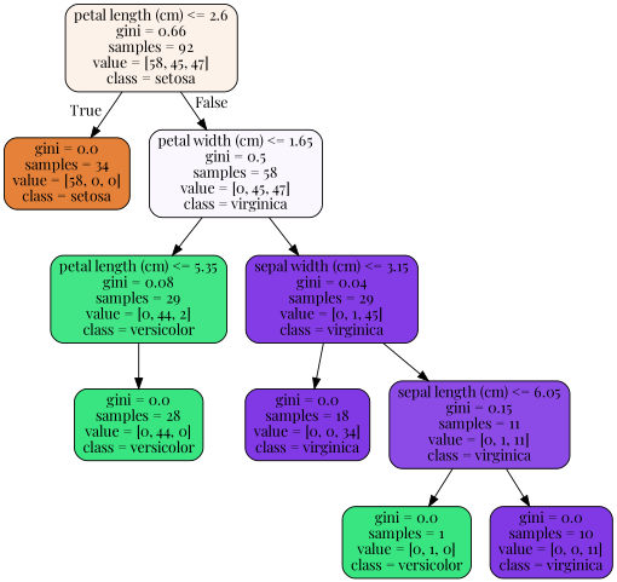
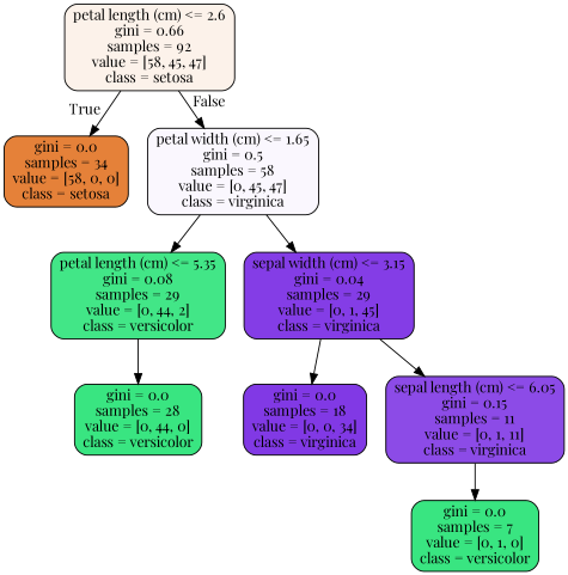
  digraph {
    fontname="Playfair Display"
    node [color=black fillcolor="#39e581" fontname="Playfair Display" shape=box style="filled, rounded"]
    edge [fontname="Playfair Display"]
    n1 [fillcolor="#fcf2ea" label="petal length (cm) <= 2.6\ngini = 0.66\nsamples = 92\nvalue = [58, 45, 47]\nclass = setosa"]
    n2 [fillcolor="#e58139" label="gini = 0.0\nsamples = 34\nvalue = [58, 0, 0]\nclass = setosa"]
    n3 [fillcolor="#faf7fe" label="petal width (cm) <= 1.65\ngini = 0.5\nsamples = 58\nvalue = [0, 45, 47]\nclass = virginica"]
    n4 [fillcolor="#42e687" label="petal length (cm) <= 5.35\ngini = 0.08\nsamples = 29\nvalue = [0, 44, 2]\nclass = versicolor"]
    n5 [fillcolor="#843de6" label="sepal width (cm) <= 3.15\ngini = 0.04\nsamples = 29\nvalue = [0, 1, 45]\nclass = virginica"]
    n6 [label="gini = 0.0\nsamples = 28\nvalue = [0, 44, 0]\nclass = versicolor"]
    n7 [fillcolor="#8139e5" label="gini = 0.0\nsamples = 18\nvalue = [0, 0, 34]\nclass = virginica"]
    n8 [fillcolor="#8c4be7" label="sepal length (cm) <= 6.05\ngini = 0.15\nsamples = 11\nvalue = [0, 1, 11]\nclass = virginica"]
-   n9 [label="gini = 0.0\nsamples = 1\nvalue = [0, 1, 0]\nclass = versicolor"]
-   n10 [fillcolor="#8139e5" label="gini = 0.0\nsamples = 10\nvalue = [0, 0, 11]\nclass = virginica"]
+   n9 [label="gini = 0.0\nsamples = 7\nvalue = [0, 1, 0]\nclass = versicolor"]
    n1 -> n2 [headlabel=True labelangle=45 labeldistance=2.5]
    n1 -> n3 [headlabel=False labelangle=-45 labeldistance=2.5]
    n3 -> n4
    n3 -> n5
    n4 -> n6
    n5 -> n7
    n5 -> n8
    n8 -> n9
-   n8 -> n10
  }
